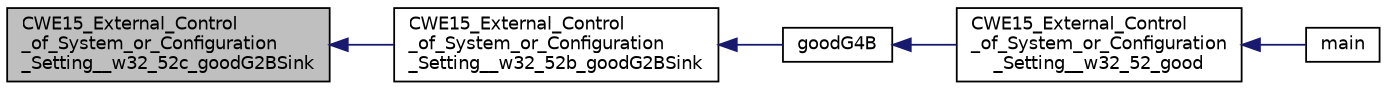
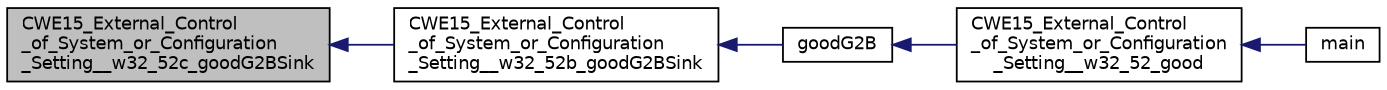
  digraph {
    rankdir=LR
    node [color=black fillcolor=white fontname=Helvetica fontsize=10 shape=record style=filled]
    edge [color=midnightblue dir=back fontname=Helvetica fontsize=10 labelfontname=Helvetica labelfontsize=10 style=solid]
    n1 [fillcolor=grey75 fontcolor=black height=0.2 label="CWE15_External_Control\l_of_System_or_Configuration\l_Setting__w32_52c_goodG2BSink" width=0.4]
    n2 [height=0.2 label="CWE15_External_Control\l_of_System_or_Configuration\l_Setting__w32_52b_goodG2BSink" width=0.4]
-   n3 [height=0.2 label=goodG4B width=0.4]
+   n3 [height=0.2 label=goodG2B width=0.4]
    n4 [height=0.2 label="CWE15_External_Control\l_of_System_or_Configuration\l_Setting__w32_52_good" width=0.4]
    n5 [height=0.2 label=main width=0.4]
    n1 -> n2
    n2 -> n3
    n3 -> n4
    n4 -> n5
  }
